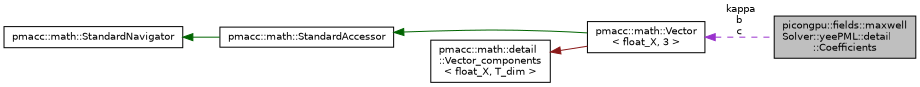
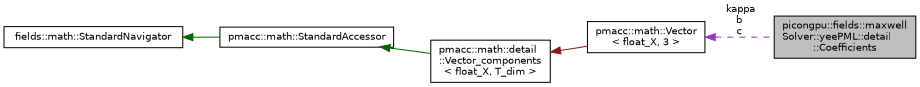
  digraph {
    rankdir=LR
    node [color=black fillcolor=white fontname=Helvetica fontsize=10 shape=record style=filled]
    edge [color=darkgreen dir=back fontname=Helvetica fontsize=10 labelfontname=Helvetica labelfontsize=10 style=solid]
    n1 [fillcolor=grey75 fontcolor=black height=0.2 label="picongpu::fields::maxwell\lSolver::yeePML::detail\l::Coefficients" width=0.4]
    n2 [height=0.2 label="pmacc::math::Vector\l\< float_X, 3 \>" width=0.4]
    n3 [height=0.2 label="pmacc::math::detail\l::Vector_components\l\< float_X, T_dim \>" width=0.4]
    n4 [height=0.2 label="pmacc::math::StandardAccessor" width=0.4]
-   n5 [height=0.2 label="pmacc::math::StandardNavigator" width=0.4]
+   n5 [height=0.2 label="fields::math::StandardNavigator" width=0.4]
    n2 -> n1 [color=darkorchid3 label=" kappa\nb\nc" style=dashed]
    n3 -> n2 [color=firebrick4]
-   n4 -> n2
+   n4 -> n3
    n5 -> n4
  }
